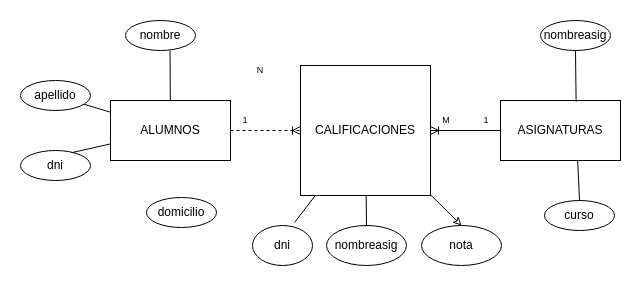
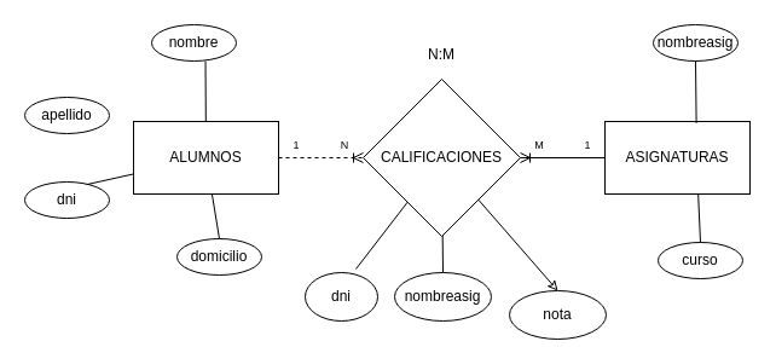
  <mxCell id="0" />
  <mxCell id="1" parent="0" />
  <mxCell id="2" style="rounded=0;orthogonalLoop=1;jettySize=auto;html=1;entryX=0.7;entryY=-0.075;entryDx=0;entryDy=0;entryPerimeter=0;endArrow=none;endFill=0;" edge="1" parent="1" source="5" target="21"><mxGeometry relative="1" as="geometry" /></mxCell>
  <mxCell id="3" style="rounded=0;orthogonalLoop=1;jettySize=auto;html=1;entryX=0.5;entryY=0;entryDx=0;entryDy=0;endArrow=none;endFill=0;" edge="1" parent="1" source="5" target="22"><mxGeometry relative="1" as="geometry" /></mxCell>
  <mxCell id="4" style="rounded=0;orthogonalLoop=1;jettySize=auto;html=1;entryX=0.5;entryY=0;entryDx=0;entryDy=0;endArrow=classic;endFill=0;" edge="1" parent="1" source="5" target="23"><mxGeometry relative="1" as="geometry" /></mxCell>
- <mxCell id="5" value="CALIFICACIONES" style="whiteSpace=wrap;html=1;rounded=0;" vertex="1" parent="1"><mxGeometry x="300" y="65" width="130" height="130" as="geometry" /></mxCell>
+ <mxCell id="5" value="CALIFICACIONES" style="rhombus;whiteSpace=wrap;html=1;" vertex="1" parent="1"><mxGeometry x="300" y="65" width="130" height="130" as="geometry" /></mxCell>
  <mxCell id="6" style="rounded=0;orthogonalLoop=1;jettySize=auto;html=1;entryX=0.636;entryY=1.006;entryDx=0;entryDy=0;entryPerimeter=0;endArrow=none;endFill=0;" edge="1" parent="1" source="10" target="13"><mxGeometry relative="1" as="geometry" /></mxCell>
- <mxCell id="7" style="rounded=0;orthogonalLoop=1;jettySize=auto;html=1;endArrow=none;endFill=0;" edge="1" parent="1" source="10" target="14"><mxGeometry relative="1" as="geometry" /></mxCell>
+ <mxCell id="7" style="rounded=0;orthogonalLoop=1;jettySize=auto;html=1;entryX=0.5;entryY=0;entryDx=0;entryDy=0;endArrow=none;endFill=0;" edge="1" parent="1" source="10" target="16"><mxGeometry relative="1" as="geometry" /></mxCell>
  <mxCell id="8" style="rounded=0;orthogonalLoop=1;jettySize=auto;html=1;entryX=0.688;entryY=0.094;entryDx=0;entryDy=0;entryPerimeter=0;endArrow=none;endFill=0;" edge="1" parent="1" source="10" target="15"><mxGeometry relative="1" as="geometry" /></mxCell>
  <mxCell id="9" style="edgeStyle=orthogonalEdgeStyle;rounded=0;orthogonalLoop=1;jettySize=auto;html=1;endArrow=ERoneToMany;endFill=0;exitX=1;exitY=0.5;exitDx=0;exitDy=0;dashed=1;" edge="1" parent="1" source="10" target="5"><mxGeometry relative="1" as="geometry" /></mxCell>
  <mxCell id="10" value="ALUMNOS" style="rounded=0;whiteSpace=wrap;html=1;" vertex="1" parent="1"><mxGeometry x="110" y="100" width="120" height="60" as="geometry" /></mxCell>
  <mxCell id="11" style="edgeStyle=orthogonalEdgeStyle;rounded=0;orthogonalLoop=1;jettySize=auto;html=1;endArrow=ERoneToMany;endFill=0;" edge="1" parent="1" source="12" target="5"><mxGeometry relative="1" as="geometry" /></mxCell>
  <mxCell id="12" value="ASIGNATURAS" style="rounded=0;whiteSpace=wrap;html=1;" vertex="1" parent="1"><mxGeometry x="500" y="100" width="120" height="60" as="geometry" /></mxCell>
  <mxCell id="13" value="nombre" style="ellipse;whiteSpace=wrap;html=1;" vertex="1" parent="1"><mxGeometry x="125" y="20" width="70" height="30" as="geometry" /></mxCell>
  <mxCell id="14" value="apellido" style="ellipse;whiteSpace=wrap;html=1;" vertex="1" parent="1"><mxGeometry x="20" y="80" width="70" height="30" as="geometry" /></mxCell>
  <mxCell id="15" value="dni" style="ellipse;whiteSpace=wrap;html=1;" vertex="1" parent="1"><mxGeometry x="20" y="150" width="70" height="30" as="geometry" /></mxCell>
  <mxCell id="16" value="domicilio" style="ellipse;whiteSpace=wrap;html=1;" vertex="1" parent="1"><mxGeometry x="146" y="197" width="70" height="30" as="geometry" /></mxCell>
  <mxCell id="17" value="nombreasig" style="ellipse;whiteSpace=wrap;html=1;" vertex="1" parent="1"><mxGeometry x="540" y="20" width="70" height="30" as="geometry" /></mxCell>
  <mxCell id="18" value="curso" style="ellipse;whiteSpace=wrap;html=1;" vertex="1" parent="1"><mxGeometry x="544" y="200" width="70" height="30" as="geometry" /></mxCell>
  <mxCell id="19" value="" style="endArrow=none;html=1;rounded=0;entryX=0.643;entryY=1.002;entryDx=0;entryDy=0;entryPerimeter=0;exitX=0.5;exitY=0;exitDx=0;exitDy=0;" edge="1" parent="1" source="18" target="12"><mxGeometry width="50" height="50" relative="1" as="geometry"><mxPoint x="580" y="200" as="sourcePoint" /><mxPoint x="585" y="160" as="targetPoint" /></mxGeometry></mxCell>
  <mxCell id="20" value="" style="endArrow=none;html=1;rounded=0;entryX=0.5;entryY=1;entryDx=0;entryDy=0;exitX=0.63;exitY=0.023;exitDx=0;exitDy=0;exitPerimeter=0;" edge="1" parent="1" source="12" target="17"><mxGeometry width="50" height="50" relative="1" as="geometry"><mxPoint x="560" y="100" as="sourcePoint" /><mxPoint x="610" y="50" as="targetPoint" /></mxGeometry></mxCell>
  <mxCell id="21" value="dni" style="ellipse;whiteSpace=wrap;html=1;" vertex="1" parent="1"><mxGeometry x="252" y="225" width="60" height="40" as="geometry" /></mxCell>
  <mxCell id="22" value="nombreasig" style="ellipse;whiteSpace=wrap;html=1;" vertex="1" parent="1"><mxGeometry x="326" y="225" width="80" height="40" as="geometry" /></mxCell>
- <mxCell id="23" value="nota" style="ellipse;whiteSpace=wrap;html=1;" vertex="1" parent="1"><mxGeometry x="421" y="225" width="80" height="40" as="geometry" /></mxCell>
+ <mxCell id="23" value="nota" style="ellipse;whiteSpace=wrap;html=1;" vertex="1" parent="1"><mxGeometry x="421" y="240" width="80" height="40" as="geometry" /></mxCell>
+ <mxCell id="24" value="N:M" style="text;html=1;strokeColor=none;fillColor=none;align=center;verticalAlign=middle;whiteSpace=wrap;rounded=0;" vertex="1" parent="1"><mxGeometry x="335" y="30" width="60" height="30" as="geometry" /></mxCell>
  <mxCell id="25" value="1" style="text;html=1;strokeColor=none;fillColor=none;align=center;verticalAlign=middle;whiteSpace=wrap;rounded=0;fontSize=9;" vertex="1" parent="1"><mxGeometry x="230" y="110" width="30" height="20" as="geometry" /></mxCell>
- <mxCell id="26" value="N" style="text;html=1;strokeColor=none;fillColor=none;align=center;verticalAlign=middle;whiteSpace=wrap;rounded=0;fontSize=9;" vertex="1" parent="1"><mxGeometry x="245" y="60" width="30" height="20" as="geometry" /></mxCell>
+ <mxCell id="26" value="N" style="text;html=1;strokeColor=none;fillColor=none;align=center;verticalAlign=middle;whiteSpace=wrap;rounded=0;fontSize=9;" vertex="1" parent="1"><mxGeometry x="270" y="110" width="30" height="20" as="geometry" /></mxCell>
  <mxCell id="27" value="M" style="text;html=1;strokeColor=none;fillColor=none;align=center;verticalAlign=middle;whiteSpace=wrap;rounded=0;fontSize=9;" vertex="1" parent="1"><mxGeometry x="431" y="110" width="30" height="20" as="geometry" /></mxCell>
  <mxCell id="28" value="1" style="text;html=1;strokeColor=none;fillColor=none;align=center;verticalAlign=middle;whiteSpace=wrap;rounded=0;fontSize=9;" vertex="1" parent="1"><mxGeometry x="471" y="110" width="30" height="20" as="geometry" /></mxCell>
